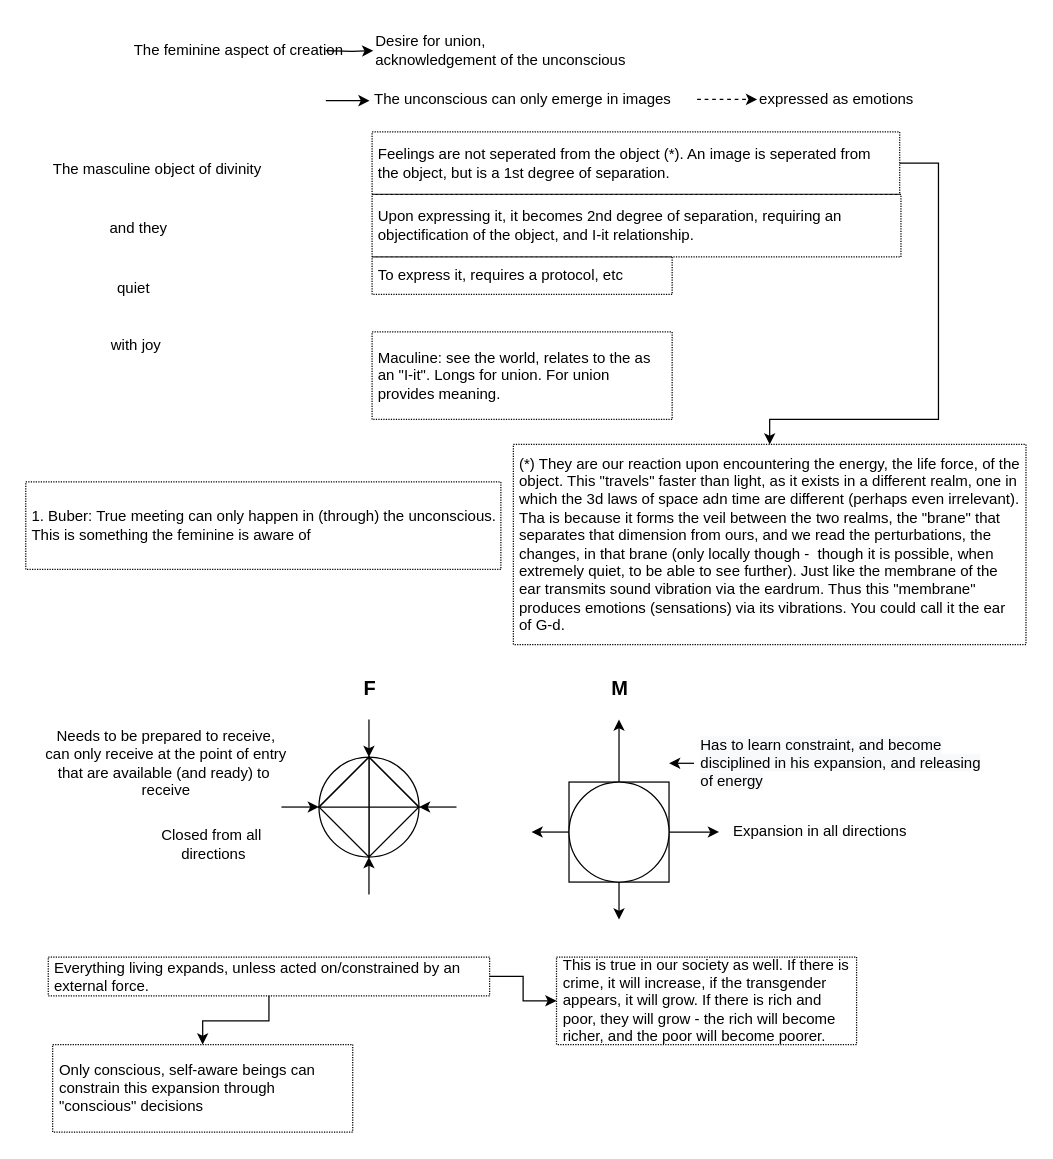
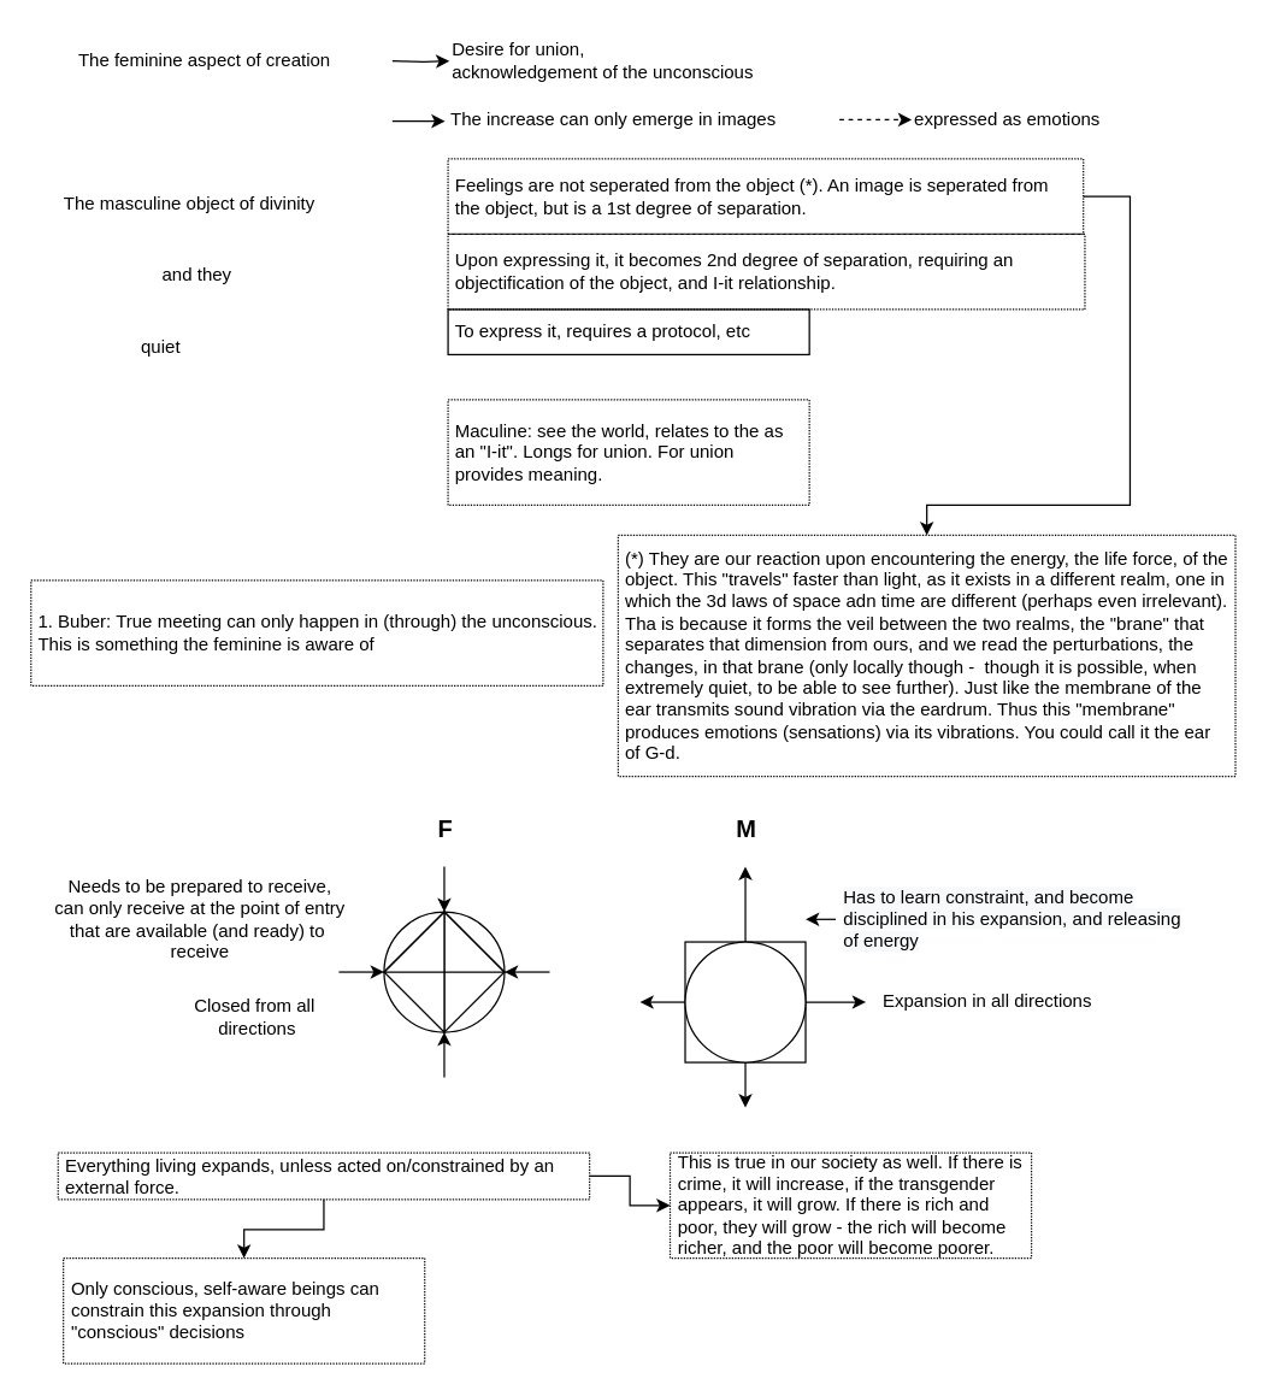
  <mxCell id="0" />
  <mxCell id="1" parent="0" />
  <mxCell id="2" value="" style="edgeStyle=orthogonalEdgeStyle;rounded=0;orthogonalLoop=1;jettySize=auto;html=1;" parent="1" target="8" edge="1"><mxGeometry relative="1" as="geometry"><mxPoint x="260" y="40" as="sourcePoint" /></mxGeometry></mxCell>
- <mxCell id="3" value="The feminine aspect of creation" style="text;html=1;align=center;verticalAlign=middle;resizable=0;points=[];autosize=1;strokeColor=none;fillColor=none;" parent="1" vertex="1"><mxGeometry x="95" y="25" width="190" height="30" as="geometry" /></mxCell>
+ <mxCell id="3" value="The feminine aspect of creation" style="text;html=1;align=center;verticalAlign=middle;resizable=0;points=[];autosize=1;strokeColor=none;fillColor=none;" parent="1" vertex="1"><mxGeometry x="40" y="25" width="190" height="30" as="geometry" /></mxCell>
  <mxCell id="4" value="The masculine object of divinity" style="text;html=1;align=center;verticalAlign=middle;resizable=0;points=[];autosize=1;strokeColor=none;fillColor=none;" parent="1" vertex="1"><mxGeometry x="30" y="120" width="190" height="30" as="geometry" /></mxCell>
- <mxCell id="5" value="and they" style="text;html=1;align=center;verticalAlign=middle;resizable=0;points=[];autosize=1;strokeColor=none;fillColor=none;" parent="1" vertex="1"><mxGeometry x="75" y="167" width="70" height="30" as="geometry" /></mxCell>
+ <mxCell id="5" value="and they" style="text;html=1;align=center;verticalAlign=middle;resizable=0;points=[];autosize=1;strokeColor=none;fillColor=none;" parent="1" vertex="1"><mxGeometry x="95" y="167" width="70" height="30" as="geometry" /></mxCell>
  <mxCell id="6" value="quiet" style="text;html=1;align=center;verticalAlign=middle;resizable=0;points=[];autosize=1;strokeColor=none;fillColor=none;" parent="1" vertex="1"><mxGeometry x="76" y="215" width="60" height="30" as="geometry" /></mxCell>
- <mxCell id="7" value="with joy" style="text;html=1;align=center;verticalAlign=middle;resizable=0;points=[];autosize=1;strokeColor=none;fillColor=none;" parent="1" vertex="1"><mxGeometry x="78" y="261" width="60" height="30" as="geometry" /></mxCell>
  <mxCell id="8" value="Desire for union,&lt;br&gt;acknowledgement of the unconscious" style="text;html=1;align=left;verticalAlign=middle;resizable=0;points=[];autosize=1;strokeColor=none;fillColor=none;" parent="1" vertex="1"><mxGeometry x="298" y="20" width="220" height="40" as="geometry" /></mxCell>
  <mxCell id="9" value="" style="edgeStyle=orthogonalEdgeStyle;rounded=0;orthogonalLoop=1;jettySize=auto;html=1;" parent="1" edge="1"><mxGeometry relative="1" as="geometry"><mxPoint x="260" y="80" as="sourcePoint" /><mxPoint x="295" y="80" as="targetPoint" /></mxGeometry></mxCell>
  <mxCell id="10" value="" style="edgeStyle=orthogonalEdgeStyle;rounded=0;orthogonalLoop=1;jettySize=auto;html=1;dashed=1;" parent="1" source="11" target="12" edge="1"><mxGeometry relative="1" as="geometry" /></mxCell>
- <mxCell id="11" value="The unconscious can only emerge in images&amp;nbsp;" style="text;html=1;align=left;verticalAlign=middle;resizable=0;points=[];autosize=1;strokeColor=none;fillColor=none;" parent="1" vertex="1"><mxGeometry x="297" y="64" width="260" height="30" as="geometry" /></mxCell>
+ <mxCell id="11" value="The increase can only emerge in images&amp;nbsp;" style="text;html=1;align=left;verticalAlign=middle;resizable=0;points=[];autosize=1;strokeColor=none;fillColor=none;" parent="1" vertex="1"><mxGeometry x="297" y="64" width="260" height="30" as="geometry" /></mxCell>
  <mxCell id="12" value="expressed as emotions" style="text;html=1;align=left;verticalAlign=middle;resizable=0;points=[];autosize=1;strokeColor=none;fillColor=none;" parent="1" vertex="1"><mxGeometry x="605" y="64" width="150" height="30" as="geometry" /></mxCell>
  <mxCell id="13" style="edgeStyle=orthogonalEdgeStyle;rounded=0;orthogonalLoop=1;jettySize=auto;html=1;" parent="1" source="14" target="18" edge="1"><mxGeometry relative="1" as="geometry"><mxPoint x="820" y="335" as="targetPoint" /><Array as="points"><mxPoint x="750" y="130" /><mxPoint x="750" y="335" /><mxPoint x="615" y="335" /></Array></mxGeometry></mxCell>
  <mxCell id="14" value="Feelings are not seperated from the object (*). An image is seperated from the object, but is a 1st degree of separation." style="rounded=0;whiteSpace=wrap;html=1;dashed=1;dashPattern=1 1;strokeColor=#000000;fillColor=none;align=left;spacing=5;" parent="1" vertex="1"><mxGeometry x="297" y="105" width="422" height="50" as="geometry" /></mxCell>
  <mxCell id="15" value="Upon expressing it, it becomes 2nd degree of separation, requiring an objectification of the object, and I-it relationship." style="rounded=0;whiteSpace=wrap;html=1;dashed=1;dashPattern=1 1;strokeColor=#000000;fillColor=none;align=left;spacing=5;" parent="1" vertex="1"><mxGeometry x="297" y="155" width="423" height="50" as="geometry" /></mxCell>
- <mxCell id="16" value="To express it, requires a protocol, etc" style="rounded=0;whiteSpace=wrap;html=1;dashed=1;dashPattern=1 1;strokeColor=#000000;fillColor=none;align=left;spacing=5;" parent="1" vertex="1"><mxGeometry x="297" y="205" width="240" height="30" as="geometry" /></mxCell>
+ <mxCell id="16" value="To express it, requires a protocol, etc" style="rounded=0;whiteSpace=wrap;html=1;dashed=0;dashPattern=1 1;strokeColor=#000000;fillColor=none;align=left;spacing=5;" parent="1" vertex="1"><mxGeometry x="297" y="205" width="240" height="30" as="geometry" /></mxCell>
  <mxCell id="17" value="Maculine: see the world, relates to the as an &quot;I-it&quot;. Longs for union. For union provides meaning." style="rounded=0;whiteSpace=wrap;html=1;dashed=1;dashPattern=1 1;strokeColor=#000000;fillColor=none;align=left;spacing=5;" parent="1" vertex="1"><mxGeometry x="297" y="265" width="240" height="70" as="geometry" /></mxCell>
  <mxCell id="18" value="(*) They are our reaction upon encountering the energy, the life force, of the object. This &quot;travels&quot; faster than light, as it exists in a different realm, one in which the 3d laws of space adn time are different (perhaps even irrelevant). Tha is because it forms the veil between the two realms, the &quot;brane&quot; that separates that dimension from ours, and we read the perturbations, the changes, in that brane (only locally though -&amp;nbsp; though it is possible, when extremely quiet, to be able to see further). Just like the membrane of the ear transmits sound vibration via the eardrum. Thus this &quot;membrane&quot; produces emotions (sensations) via its vibrations. You could call it the ear of G-d." style="rounded=0;whiteSpace=wrap;html=1;dashed=1;dashPattern=1 1;strokeColor=#000000;fillColor=none;align=left;spacing=5;" parent="1" vertex="1"><mxGeometry x="410" y="355" width="410" height="160" as="geometry" /></mxCell>
  <mxCell id="19" style="edgeStyle=orthogonalEdgeStyle;rounded=0;orthogonalLoop=1;jettySize=auto;html=1;exitX=0.5;exitY=1;exitDx=0;exitDy=0;" parent="1" source="17" target="17" edge="1"><mxGeometry relative="1" as="geometry" /></mxCell>
  <mxCell id="20" style="edgeStyle=none;rounded=0;orthogonalLoop=1;jettySize=auto;html=1;" parent="1" target="22" edge="1"><mxGeometry relative="1" as="geometry"><mxPoint x="294.5" y="715" as="sourcePoint" /></mxGeometry></mxCell>
  <mxCell id="21" style="edgeStyle=none;rounded=0;orthogonalLoop=1;jettySize=auto;html=1;" parent="1" target="22" edge="1"><mxGeometry relative="1" as="geometry"><mxPoint x="364.5" y="645" as="sourcePoint" /></mxGeometry></mxCell>
  <mxCell id="22" value="" style="ellipse;whiteSpace=wrap;html=1;aspect=fixed;fillColor=default;" parent="1" vertex="1"><mxGeometry x="254.5" y="605" width="80" height="80" as="geometry" /></mxCell>
  <mxCell id="23" style="edgeStyle=none;rounded=0;orthogonalLoop=1;jettySize=auto;html=1;" parent="1" source="24" edge="1"><mxGeometry relative="1" as="geometry"><mxPoint x="494.5" y="735" as="targetPoint" /></mxGeometry></mxCell>
  <mxCell id="24" value="" style="whiteSpace=wrap;html=1;aspect=fixed;" parent="1" vertex="1"><mxGeometry x="454.5" y="625" width="80" height="80" as="geometry" /></mxCell>
  <mxCell id="25" style="rounded=0;orthogonalLoop=1;jettySize=auto;html=1;" parent="1" source="28" edge="1"><mxGeometry relative="1" as="geometry"><mxPoint x="574.5" y="665" as="targetPoint" /></mxGeometry></mxCell>
  <mxCell id="26" style="rounded=0;orthogonalLoop=1;jettySize=auto;html=1;" parent="1" source="28" edge="1"><mxGeometry relative="1" as="geometry"><mxPoint x="494.5" y="575" as="targetPoint" /></mxGeometry></mxCell>
  <mxCell id="27" style="edgeStyle=none;rounded=0;orthogonalLoop=1;jettySize=auto;html=1;" parent="1" source="28" edge="1"><mxGeometry relative="1" as="geometry"><mxPoint x="424.5" y="665" as="targetPoint" /></mxGeometry></mxCell>
  <mxCell id="28" value="" style="ellipse;whiteSpace=wrap;html=1;aspect=fixed;fillColor=default;" parent="1" vertex="1"><mxGeometry x="454.5" y="625" width="80" height="80" as="geometry" /></mxCell>
  <mxCell id="29" value="" style="triangle;whiteSpace=wrap;html=1;fillColor=default;" parent="1" vertex="1"><mxGeometry x="294.5" y="605" width="40" height="80" as="geometry" /></mxCell>
  <mxCell id="30" style="edgeStyle=none;rounded=0;orthogonalLoop=1;jettySize=auto;html=1;" parent="1" target="31" edge="1"><mxGeometry relative="1" as="geometry"><mxPoint x="224.5" y="645" as="sourcePoint" /></mxGeometry></mxCell>
  <mxCell id="31" value="" style="triangle;whiteSpace=wrap;html=1;fillColor=default;direction=west;" parent="1" vertex="1"><mxGeometry x="254.5" y="605" width="40" height="80" as="geometry" /></mxCell>
  <mxCell id="32" style="edgeStyle=none;rounded=0;orthogonalLoop=1;jettySize=auto;html=1;" parent="1" target="33" edge="1"><mxGeometry relative="1" as="geometry"><mxPoint x="294.5" y="575" as="sourcePoint" /></mxGeometry></mxCell>
  <mxCell id="33" value="" style="triangle;whiteSpace=wrap;html=1;fillColor=none;direction=west;rotation=90;" parent="1" vertex="1"><mxGeometry x="274.5" y="585" width="40" height="80" as="geometry" /></mxCell>
  <mxCell id="34" value="Expansion in all directions" style="text;html=1;align=center;verticalAlign=middle;resizable=0;points=[];autosize=1;strokeColor=none;fillColor=none;" parent="1" vertex="1"><mxGeometry x="574.5" y="650" width="160" height="30" as="geometry" /></mxCell>
  <mxCell id="35" value="&lt;span style=&quot;color: rgb(0, 0, 0); font-family: Helvetica; font-size: 12px; font-style: normal; font-variant-ligatures: normal; font-variant-caps: normal; font-weight: 400; letter-spacing: normal; orphans: 2; text-align: center; text-indent: 0px; text-transform: none; widows: 2; word-spacing: 0px; -webkit-text-stroke-width: 0px; background-color: rgb(248, 249, 250); text-decoration-thickness: initial; text-decoration-style: initial; text-decoration-color: initial; float: none; display: inline !important;&quot;&gt;Has to learn constraint, and become disciplined in his expansion, and releasing of energy&lt;/span&gt;" style="rounded=0;whiteSpace=wrap;html=1;dashed=1;dashPattern=1 1;strokeColor=none;fillColor=none;align=left;spacing=5;" parent="1" vertex="1"><mxGeometry x="554.5" y="575" width="240" height="70" as="geometry" /></mxCell>
  <mxCell id="36" value="Needs to be prepared to receive,&lt;br&gt;can only receive at the point of entry&lt;br&gt;that are available (and ready) to&amp;nbsp;&lt;br&gt;receive" style="text;html=1;align=center;verticalAlign=middle;resizable=0;points=[];autosize=1;strokeColor=none;fillColor=none;" parent="1" vertex="1"><mxGeometry x="21.5" y="575" width="220" height="70" as="geometry" /></mxCell>
  <mxCell id="37" value="&lt;b&gt;&lt;font style=&quot;font-size: 16px;&quot;&gt;F&lt;/font&gt;&lt;/b&gt;" style="text;html=1;align=center;verticalAlign=middle;resizable=0;points=[];autosize=1;strokeColor=none;fillColor=none;" parent="1" vertex="1"><mxGeometry x="279.5" y="535" width="30" height="30" as="geometry" /></mxCell>
  <mxCell id="38" value="&lt;b&gt;&lt;font style=&quot;font-size: 16px;&quot;&gt;M&lt;/font&gt;&lt;/b&gt;" style="text;html=1;align=center;verticalAlign=middle;resizable=0;points=[];autosize=1;strokeColor=none;fillColor=none;" parent="1" vertex="1"><mxGeometry x="474.5" y="535" width="40" height="30" as="geometry" /></mxCell>
  <mxCell id="39" value="&lt;span style=&quot;text-align: center;&quot;&gt;Only conscious, self-aware beings can constrain this expansion through &quot;conscious&quot; decisions&amp;nbsp;&lt;/span&gt;" style="rounded=0;whiteSpace=wrap;html=1;dashed=1;dashPattern=1 1;strokeColor=#000000;fillColor=none;align=left;spacing=5;fontSize=12;" parent="1" vertex="1"><mxGeometry x="41.5" y="835" width="240" height="70" as="geometry" /></mxCell>
  <mxCell id="40" value="" style="edgeStyle=orthogonalEdgeStyle;rounded=0;orthogonalLoop=1;jettySize=auto;html=1;fontSize=12;" parent="1" source="42" target="39" edge="1"><mxGeometry relative="1" as="geometry" /></mxCell>
  <mxCell id="41" style="edgeStyle=orthogonalEdgeStyle;rounded=0;orthogonalLoop=1;jettySize=auto;html=1;entryX=0;entryY=0.5;entryDx=0;entryDy=0;fontSize=12;" parent="1" source="42" target="43" edge="1"><mxGeometry relative="1" as="geometry" /></mxCell>
  <mxCell id="42" value="&lt;span style=&quot;text-align: center;&quot;&gt;Everything living expands, unless acted on/constrained by an&amp;nbsp; external force.&lt;/span&gt;" style="rounded=0;whiteSpace=wrap;html=1;dashed=1;dashPattern=1 1;strokeColor=#000000;fillColor=none;align=left;spacing=5;fontSize=12;" parent="1" vertex="1"><mxGeometry x="38" y="765" width="353" height="31" as="geometry" /></mxCell>
  <mxCell id="43" value="This is true in our society as well. If there is crime, it will increase, if the transgender appears, it will grow. If there is rich and poor, they will grow - the rich will become richer, and the poor will become poorer." style="rounded=0;whiteSpace=wrap;html=1;dashed=1;dashPattern=1 1;strokeColor=#000000;fillColor=none;align=left;spacing=5;fontSize=12;" parent="1" vertex="1"><mxGeometry x="444.5" y="765" width="240" height="70" as="geometry" /></mxCell>
  <mxCell id="44" style="edgeStyle=orthogonalEdgeStyle;rounded=0;orthogonalLoop=1;jettySize=auto;html=1;strokeWidth=1;fontSize=12;" parent="1" source="35" edge="1"><mxGeometry relative="1" as="geometry"><mxPoint x="534.5" y="610" as="targetPoint" /></mxGeometry></mxCell>
  <mxCell id="45" value="Closed from all&amp;nbsp;&lt;br&gt;directions" style="text;html=1;align=center;verticalAlign=middle;resizable=0;points=[];autosize=1;strokeColor=none;fillColor=none;fontSize=12;" parent="1" vertex="1"><mxGeometry x="114.5" y="655" width="110" height="40" as="geometry" /></mxCell>
  <mxCell id="46" value="&lt;span style=&quot;text-align: center;&quot;&gt;1. Buber: True meeting can only happen in (through) the unconscious.&lt;/span&gt;&lt;br style=&quot;text-align: center;&quot;&gt;&lt;span style=&quot;text-align: center;&quot;&gt;This is something the feminine is aware of&amp;nbsp;&lt;/span&gt;" style="rounded=0;whiteSpace=wrap;html=1;dashed=1;dashPattern=1 1;strokeColor=#000000;fillColor=none;align=left;spacing=5;fontSize=12;" parent="1" vertex="1"><mxGeometry x="20" y="385" width="380" height="70" as="geometry" /></mxCell>
